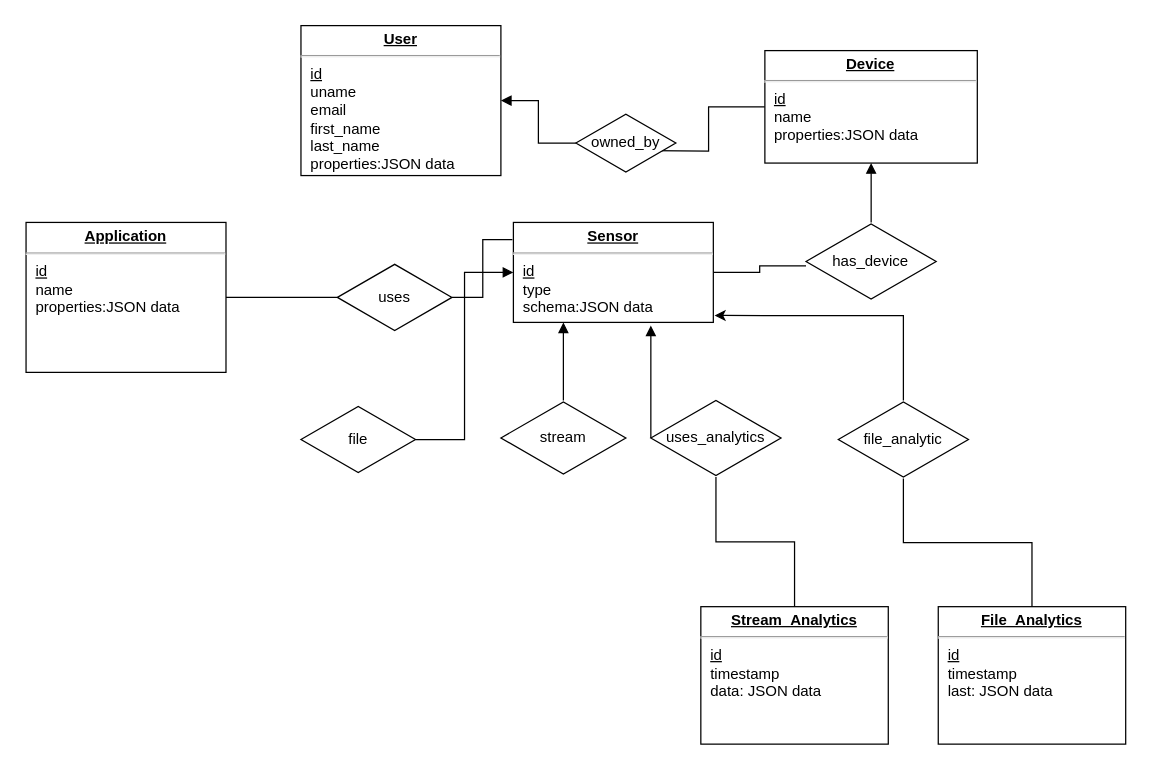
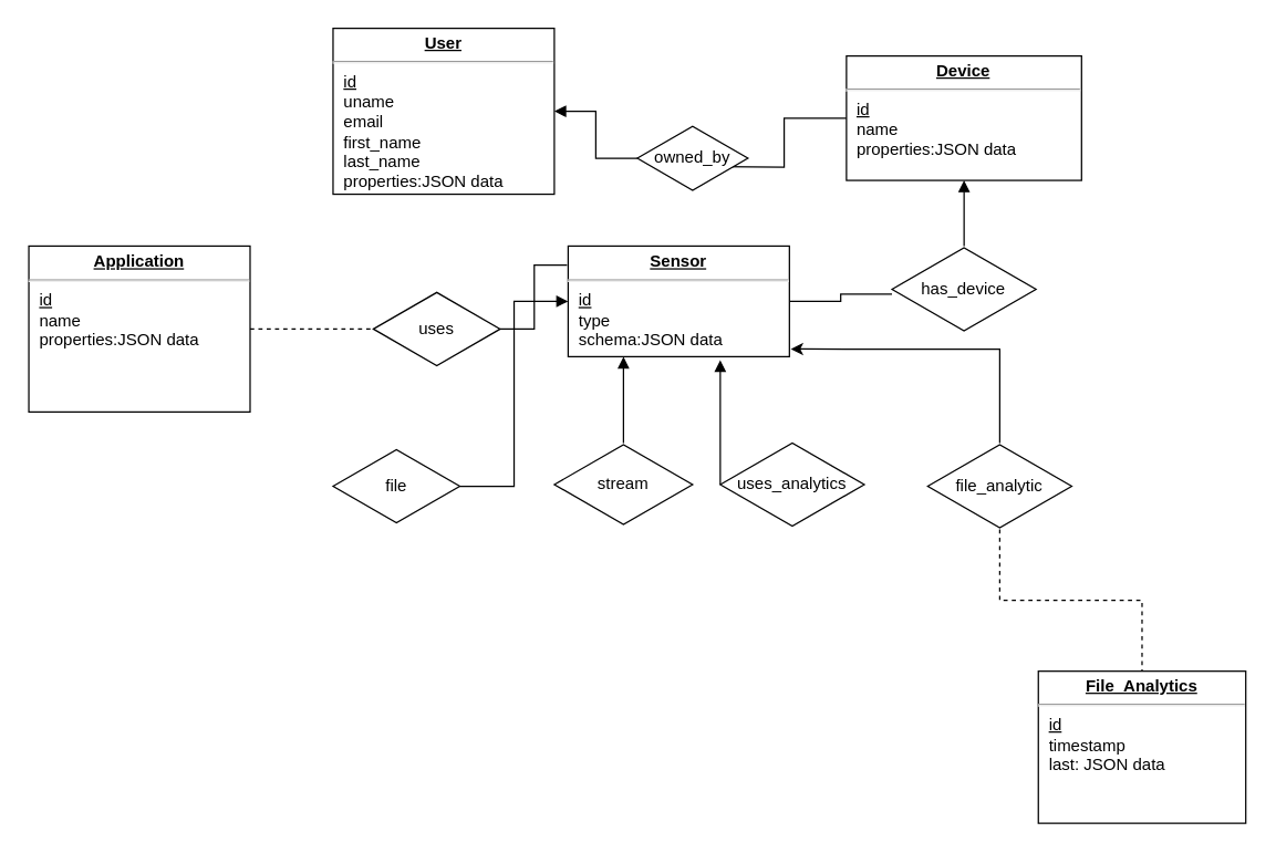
  <mxCell id="0" />
  <mxCell id="1" parent="0" />
  <mxCell id="2" value="&lt;p style=&quot;margin: 0px ; margin-top: 4px ; text-align: center ; text-decoration: underline&quot;&gt;&lt;b&gt;User&lt;/b&gt;&lt;/p&gt;&lt;hr&gt;&lt;p style=&quot;margin: 0px ; margin-left: 8px&quot;&gt;&lt;u&gt;id&lt;/u&gt;&lt;/p&gt;&lt;p style=&quot;margin: 0px ; margin-left: 8px&quot;&gt;uname&lt;/p&gt;&lt;p style=&quot;margin: 0px ; margin-left: 8px&quot;&gt;email&lt;/p&gt;&lt;p style=&quot;margin: 0px ; margin-left: 8px&quot;&gt;first_name&lt;/p&gt;&lt;p style=&quot;margin: 0px ; margin-left: 8px&quot;&gt;last_name&lt;/p&gt;&lt;p style=&quot;margin: 0px ; margin-left: 8px&quot;&gt;properties:JSON data&lt;br&gt;&lt;/p&gt;" style="verticalAlign=top;align=left;overflow=fill;fontSize=12;fontFamily=Helvetica;html=1;" parent="1" vertex="1"><mxGeometry x="240" y="20" width="160" height="120" as="geometry" /></mxCell>
  <mxCell id="3" style="edgeStyle=orthogonalEdgeStyle;rounded=0;orthogonalLoop=1;jettySize=auto;html=1;endArrow=none;endFill=0;" parent="1" source="4" edge="1"><mxGeometry relative="1" as="geometry"><mxPoint x="520" y="120" as="targetPoint" /></mxGeometry></mxCell>
  <mxCell id="4" value="&lt;p style=&quot;margin: 0px ; margin-top: 4px ; text-align: center ; text-decoration: underline&quot;&gt;&lt;b&gt;Device&lt;/b&gt;&lt;/p&gt;&lt;hr&gt;&lt;p style=&quot;margin: 0px ; margin-left: 8px&quot;&gt;&lt;u&gt;id&lt;/u&gt;&lt;/p&gt;&lt;p style=&quot;margin: 0px ; margin-left: 8px&quot;&gt;name&lt;/p&gt;&lt;p style=&quot;margin: 0px ; margin-left: 8px&quot;&gt;properties:JSON data&lt;br&gt;&lt;/p&gt;" style="verticalAlign=top;align=left;overflow=fill;fontSize=12;fontFamily=Helvetica;html=1;" parent="1" vertex="1"><mxGeometry x="611.25" y="40" width="170" height="90" as="geometry" /></mxCell>
  <mxCell id="5" style="edgeStyle=orthogonalEdgeStyle;rounded=0;orthogonalLoop=1;jettySize=auto;html=1;entryX=1;entryY=0.5;entryDx=0;entryDy=0;endArrow=block;endFill=1;" parent="1" source="6" target="2" edge="1"><mxGeometry relative="1" as="geometry" /></mxCell>
  <mxCell id="6" value="owned_by" style="html=1;whiteSpace=wrap;aspect=fixed;shape=isoRectangle;" parent="1" vertex="1"><mxGeometry x="460" y="90" width="80" height="48" as="geometry" /></mxCell>
  <mxCell id="7" style="edgeStyle=orthogonalEdgeStyle;rounded=0;orthogonalLoop=1;jettySize=auto;html=1;exitX=1;exitY=0.5;exitDx=0;exitDy=0;entryX=0;entryY=0.556;entryDx=0;entryDy=0;entryPerimeter=0;endArrow=none;endFill=0;" parent="1" source="8" target="10" edge="1"><mxGeometry relative="1" as="geometry" /></mxCell>
  <mxCell id="8" value="&lt;p style=&quot;margin: 0px ; margin-top: 4px ; text-align: center ; text-decoration: underline&quot;&gt;&lt;b&gt;Sensor&lt;/b&gt;&lt;/p&gt;&lt;hr&gt;&lt;p style=&quot;margin: 0px ; margin-left: 8px&quot;&gt;&lt;u&gt;id&lt;/u&gt;&lt;/p&gt;&lt;p style=&quot;margin: 0px ; margin-left: 8px&quot;&gt;type&lt;/p&gt;&lt;p style=&quot;margin: 0px ; margin-left: 8px&quot;&gt;schema:JSON data&lt;/p&gt;&lt;p style=&quot;margin: 0px ; margin-left: 8px&quot;&gt;&lt;br&gt;&lt;/p&gt;" style="verticalAlign=top;align=left;overflow=fill;fontSize=12;fontFamily=Helvetica;html=1;" parent="1" vertex="1"><mxGeometry x="410" y="177.5" width="160" height="80" as="geometry" /></mxCell>
  <mxCell id="9" style="edgeStyle=orthogonalEdgeStyle;rounded=0;orthogonalLoop=1;jettySize=auto;html=1;endArrow=block;endFill=1;" parent="1" source="10" target="4" edge="1"><mxGeometry relative="1" as="geometry" /></mxCell>
  <mxCell id="10" value="has_device" style="html=1;whiteSpace=wrap;aspect=fixed;shape=isoRectangle;" parent="1" vertex="1"><mxGeometry x="644.17" y="177.5" width="104.17" height="62.5" as="geometry" /></mxCell>
  <mxCell id="11" style="edgeStyle=orthogonalEdgeStyle;rounded=0;orthogonalLoop=1;jettySize=auto;html=1;entryX=0;entryY=0.5;entryDx=0;entryDy=0;endArrow=block;endFill=1;" parent="1" source="12" target="8" edge="1"><mxGeometry relative="1" as="geometry" /></mxCell>
  <mxCell id="12" value="file" style="html=1;whiteSpace=wrap;aspect=fixed;shape=isoRectangle;" parent="1" vertex="1"><mxGeometry x="240" y="323.75" width="91.67" height="55" as="geometry" /></mxCell>
  <mxCell id="13" style="edgeStyle=orthogonalEdgeStyle;rounded=0;orthogonalLoop=1;jettySize=auto;html=1;endArrow=block;endFill=1;" parent="1" source="14" edge="1"><mxGeometry relative="1" as="geometry"><mxPoint x="450" y="257.5" as="targetPoint" /></mxGeometry></mxCell>
  <mxCell id="14" value="stream" style="html=1;whiteSpace=wrap;aspect=fixed;shape=isoRectangle;" parent="1" vertex="1"><mxGeometry x="400" y="320" width="100" height="60" as="geometry" /></mxCell>
- <mxCell id="15" value="&lt;p style=&quot;margin: 0px ; margin-top: 4px ; text-align: center ; text-decoration: underline&quot;&gt;&lt;b&gt;Stream_Analytics&lt;/b&gt;&lt;/p&gt;&lt;hr&gt;&lt;p style=&quot;margin: 0px ; margin-left: 8px&quot;&gt;&lt;u&gt;id&lt;/u&gt;&lt;/p&gt;&lt;p style=&quot;margin: 0px ; margin-left: 8px&quot;&gt;timestamp&lt;/p&gt;&lt;p style=&quot;margin: 0px ; margin-left: 8px&quot;&gt;data: JSON data&lt;/p&gt;" style="verticalAlign=top;align=left;overflow=fill;fontSize=12;fontFamily=Helvetica;html=1;" parent="1" vertex="1"><mxGeometry x="560" y="485" width="150" height="110" as="geometry" /></mxCell>
- <mxCell id="16" style="edgeStyle=orthogonalEdgeStyle;rounded=0;orthogonalLoop=1;jettySize=auto;html=1;endArrow=none;endFill=0;" parent="1" source="18" target="15" edge="1"><mxGeometry relative="1" as="geometry" /></mxCell>
  <mxCell id="17" style="edgeStyle=orthogonalEdgeStyle;rounded=0;orthogonalLoop=1;jettySize=auto;html=1;endArrow=block;endFill=1;exitX=0;exitY=0.5;exitDx=0;exitDy=0;exitPerimeter=0;" parent="1" source="18" edge="1"><mxGeometry relative="1" as="geometry"><mxPoint x="520" y="260" as="targetPoint" /><Array as="points"><mxPoint x="520" y="341" /><mxPoint x="520" y="260" /></Array></mxGeometry></mxCell>
  <mxCell id="18" value="uses_analytics" style="html=1;whiteSpace=wrap;aspect=fixed;shape=isoRectangle;" parent="1" vertex="1"><mxGeometry x="520" y="318.75" width="104.17" height="62.5" as="geometry" /></mxCell>
  <mxCell id="19" value="&lt;p style=&quot;margin: 0px ; margin-top: 4px ; text-align: center ; text-decoration: underline&quot;&gt;&lt;b&gt;File_Analytics&lt;/b&gt;&lt;/p&gt;&lt;hr&gt;&lt;p style=&quot;margin: 0px ; margin-left: 8px&quot;&gt;&lt;u&gt;id&lt;/u&gt;&lt;/p&gt;&lt;p style=&quot;margin: 0px ; margin-left: 8px&quot;&gt;timestamp&lt;/p&gt;&lt;p style=&quot;margin: 0px ; margin-left: 8px&quot;&gt;last: JSON data&lt;/p&gt;" style="verticalAlign=top;align=left;overflow=fill;fontSize=12;fontFamily=Helvetica;html=1;" parent="1" vertex="1"><mxGeometry x="750" y="485" width="150" height="110" as="geometry" /></mxCell>
- <mxCell id="20" style="edgeStyle=orthogonalEdgeStyle;rounded=0;orthogonalLoop=1;jettySize=auto;html=1;endArrow=none;endFill=0;" parent="1" source="22" target="19" edge="1"><mxGeometry relative="1" as="geometry" /></mxCell>
+ <mxCell id="20" style="edgeStyle=orthogonalEdgeStyle;rounded=0;orthogonalLoop=1;jettySize=auto;html=1;endArrow=none;endFill=0;dashed=1;" parent="1" source="22" target="19" edge="1"><mxGeometry relative="1" as="geometry" /></mxCell>
  <mxCell id="21" style="edgeStyle=orthogonalEdgeStyle;rounded=0;orthogonalLoop=1;jettySize=auto;html=1;entryX=1.006;entryY=0.931;entryDx=0;entryDy=0;entryPerimeter=0;" parent="1" source="22" target="8" edge="1"><mxGeometry relative="1" as="geometry"><mxPoint x="722" y="250" as="targetPoint" /><Array as="points"><mxPoint x="722" y="252" /></Array></mxGeometry></mxCell>
  <mxCell id="22" value="file_analytic" style="html=1;whiteSpace=wrap;aspect=fixed;shape=isoRectangle;" parent="1" vertex="1"><mxGeometry x="670" y="320" width="104.17" height="62.5" as="geometry" /></mxCell>
- <mxCell id="23" style="edgeStyle=orthogonalEdgeStyle;rounded=0;orthogonalLoop=1;jettySize=auto;html=1;endArrow=none;endFill=0;" edge="1" parent="1" source="24" target="26"><mxGeometry relative="1" as="geometry"><mxPoint x="210" y="190" as="targetPoint" /></mxGeometry></mxCell>
+ <mxCell id="23" style="edgeStyle=orthogonalEdgeStyle;rounded=0;orthogonalLoop=1;jettySize=auto;html=1;endArrow=none;endFill=0;dashed=1;" edge="1" parent="1" source="24" target="26"><mxGeometry relative="1" as="geometry"><mxPoint x="210" y="190" as="targetPoint" /></mxGeometry></mxCell>
  <mxCell id="24" value="&lt;p style=&quot;margin: 0px ; margin-top: 4px ; text-align: center ; text-decoration: underline&quot;&gt;&lt;b&gt;Application&lt;/b&gt;&lt;/p&gt;&lt;hr&gt;&lt;p style=&quot;margin: 0px ; margin-left: 8px&quot;&gt;&lt;u&gt;id&lt;/u&gt;&lt;/p&gt;&lt;p style=&quot;margin: 0px ; margin-left: 8px&quot;&gt;name&lt;/p&gt;&lt;p style=&quot;margin: 0px ; margin-left: 8px&quot;&gt;properties:JSON data&lt;br&gt;&lt;/p&gt;" style="verticalAlign=top;align=left;overflow=fill;fontSize=12;fontFamily=Helvetica;html=1;" vertex="1" parent="1"><mxGeometry x="20" y="177.5" width="160" height="120" as="geometry" /></mxCell>
  <mxCell id="25" style="edgeStyle=orthogonalEdgeStyle;rounded=0;orthogonalLoop=1;jettySize=auto;html=1;entryX=-0.005;entryY=0.171;entryDx=0;entryDy=0;entryPerimeter=0;endArrow=none;endFill=0;" edge="1" parent="1" source="26" target="8"><mxGeometry relative="1" as="geometry" /></mxCell>
  <mxCell id="26" value="uses" style="html=1;whiteSpace=wrap;aspect=fixed;shape=isoRectangle;" vertex="1" parent="1"><mxGeometry x="269.17" y="210" width="91.67" height="55" as="geometry" /></mxCell>
